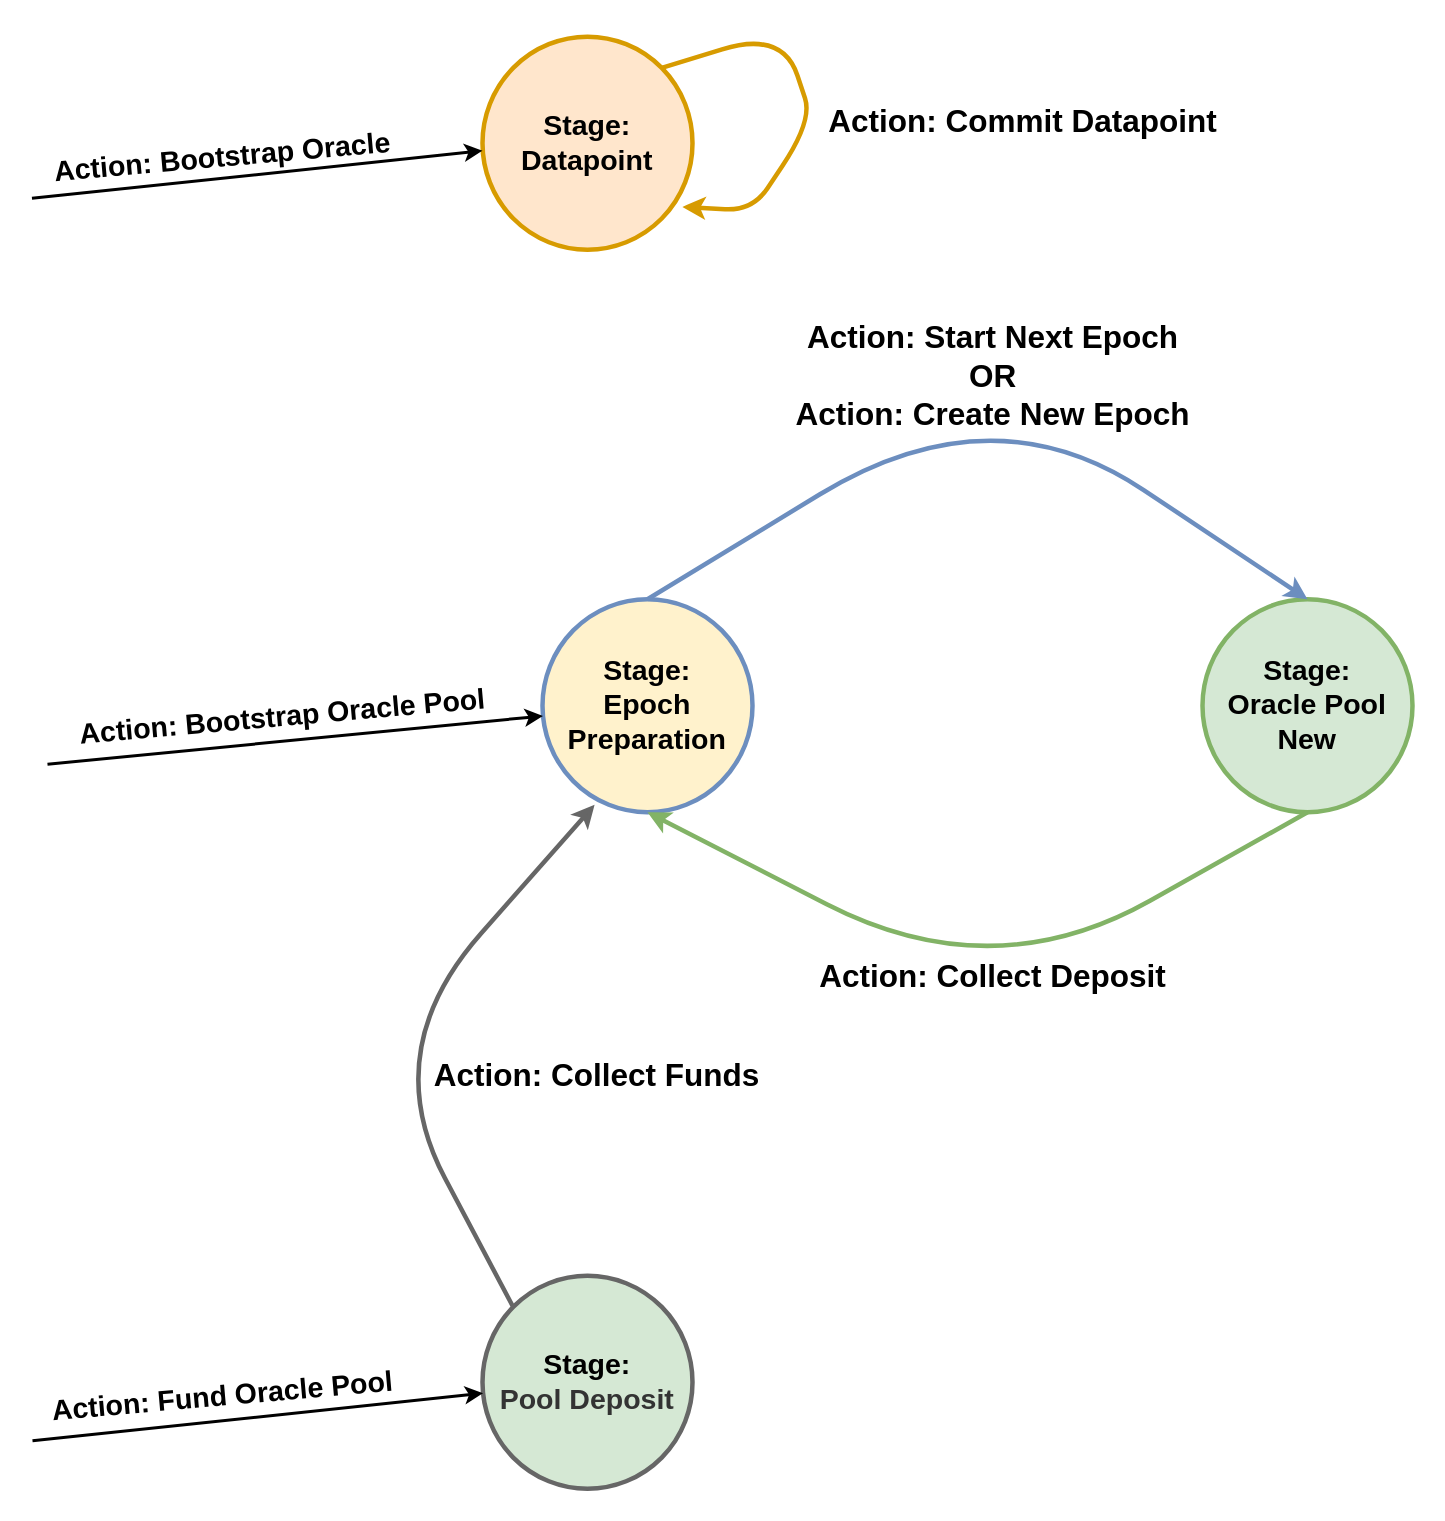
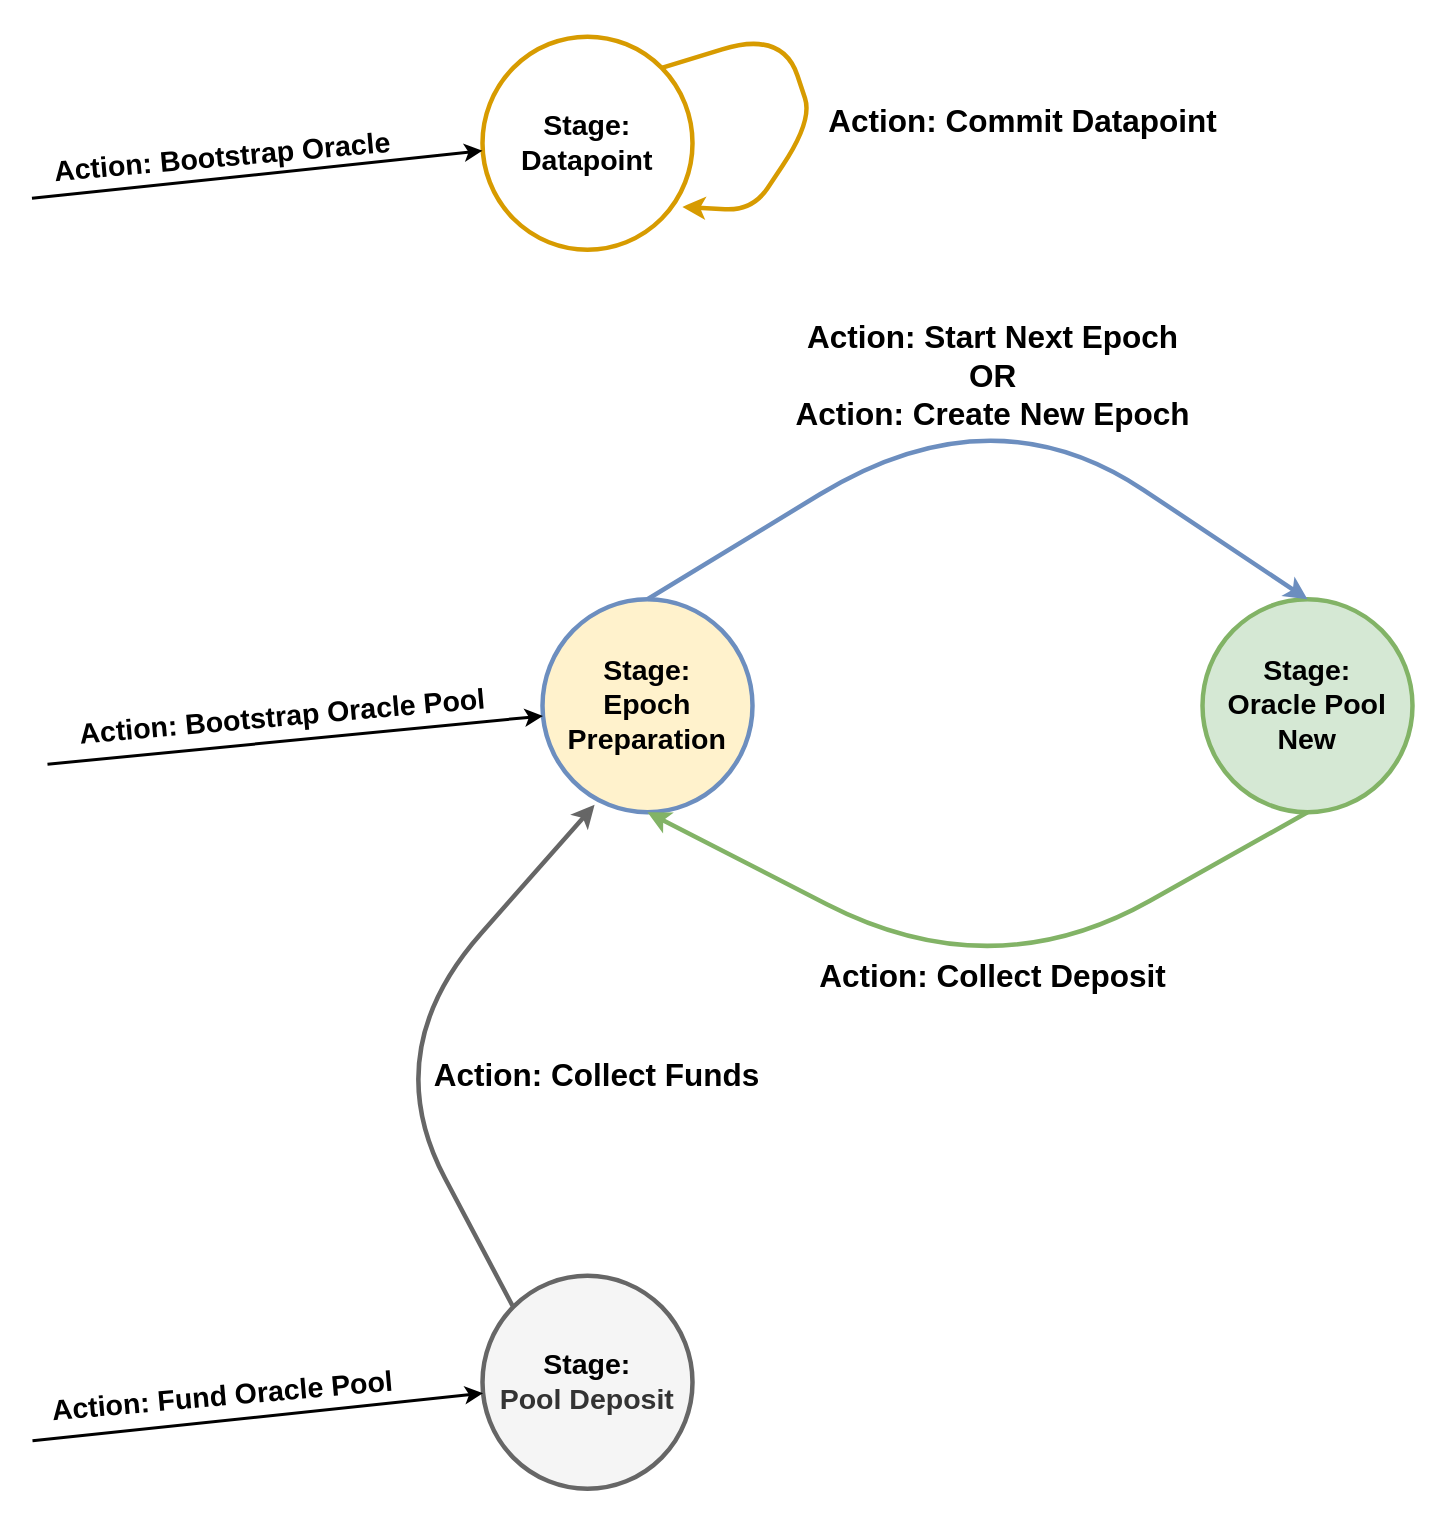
  <mxCell id="0" />
  <mxCell id="1" parent="0" />
  <mxCell id="2" value="&lt;span style=&quot;font-size: 19px&quot;&gt;&lt;b&gt;Stage:&lt;br&gt;Epoch Preparation&lt;/b&gt;&lt;/span&gt;" style="ellipse;whiteSpace=wrap;html=1;aspect=fixed;fillColor=#fff2cc;strokeColor=#6c8ebf;strokeWidth=3;" parent="1" vertex="1"><mxGeometry x="361" y="399" width="140" height="142" as="geometry" /></mxCell>
  <mxCell id="3" value="" style="endArrow=classic;html=1;strokeWidth=2;" parent="1" target="2" edge="1"><mxGeometry width="50" height="50" relative="1" as="geometry"><mxPoint x="31" y="509" as="sourcePoint" /><mxPoint x="-19" y="459" as="targetPoint" /></mxGeometry></mxCell>
  <mxCell id="4" value="&lt;font style=&quot;font-size: 19px&quot;&gt;&lt;b&gt;Action: Bootstrap Oracle Pool&lt;br&gt;&lt;/b&gt;&lt;/font&gt;" style="text;html=1;strokeColor=none;fillColor=none;align=center;verticalAlign=middle;whiteSpace=wrap;rounded=0;rotation=355;" parent="1" vertex="1"><mxGeometry x="47.9" y="466.82" width="280.02" height="22" as="geometry" /></mxCell>
  <mxCell id="5" value="&lt;span style=&quot;font-size: 19px&quot;&gt;&lt;b&gt;Stage:&lt;br&gt;Oracle Pool New&lt;/b&gt;&lt;/span&gt;" style="ellipse;whiteSpace=wrap;html=1;aspect=fixed;fillColor=#d5e8d4;strokeColor=#82b366;strokeWidth=3;" parent="1" vertex="1"><mxGeometry x="801" y="399" width="140" height="142" as="geometry" /></mxCell>
  <mxCell id="6" value="" style="endArrow=classic;html=1;strokeWidth=3;exitX=0.5;exitY=0;exitDx=0;exitDy=0;entryX=0.5;entryY=0;entryDx=0;entryDy=0;arcSize=400;fillColor=#dae8fc;strokeColor=#6c8ebf;" parent="1" source="2" target="5" edge="1"><mxGeometry width="50" height="50" relative="1" as="geometry"><mxPoint x="691" y="409" as="sourcePoint" /><mxPoint x="741" y="359" as="targetPoint" /><Array as="points"><mxPoint x="661" y="259" /></Array></mxGeometry></mxCell>
  <mxCell id="7" value="" style="endArrow=none;html=1;strokeWidth=3;exitX=0.5;exitY=1;exitDx=0;exitDy=0;entryX=0.5;entryY=1;entryDx=0;entryDy=0;arcSize=400;startArrow=classic;startFill=1;endFill=0;fillColor=#d5e8d4;strokeColor=#82b366;" parent="1" source="2" target="5" edge="1"><mxGeometry width="50" height="50" relative="1" as="geometry"><mxPoint x="441" y="679" as="sourcePoint" /><mxPoint x="881" y="679" as="targetPoint" /><Array as="points"><mxPoint x="661" y="659" /></Array></mxGeometry></mxCell>
- <mxCell id="8" value="&lt;b style=&quot;color: rgb(0 , 0 , 0) ; font-size: 19px&quot;&gt;Stage:&lt;br&gt;&lt;/b&gt;&lt;span style=&quot;font-size: 19px&quot;&gt;&lt;b&gt;Pool Deposit&lt;br&gt;&lt;/b&gt;&lt;/span&gt;" style="ellipse;whiteSpace=wrap;html=1;aspect=fixed;fillColor=#d5e8d4;strokeColor=#666666;strokeWidth=3;fontColor=#333333;" parent="1" vertex="1"><mxGeometry x="321" y="850" width="140" height="142" as="geometry" /></mxCell>
+ <mxCell id="8" value="&lt;b style=&quot;color: rgb(0 , 0 , 0) ; font-size: 19px&quot;&gt;Stage:&lt;br&gt;&lt;/b&gt;&lt;span style=&quot;font-size: 19px&quot;&gt;&lt;b&gt;Pool Deposit&lt;br&gt;&lt;/b&gt;&lt;/span&gt;" style="ellipse;whiteSpace=wrap;html=1;aspect=fixed;fillColor=#f5f5f5;strokeColor=#666666;strokeWidth=3;fontColor=#333333;" parent="1" vertex="1"><mxGeometry x="321" y="850" width="140" height="142" as="geometry" /></mxCell>
  <mxCell id="9" value="" style="endArrow=classic;html=1;strokeWidth=2;" parent="1" target="8" edge="1"><mxGeometry width="50" height="50" relative="1" as="geometry"><mxPoint x="21" y="960" as="sourcePoint" /><mxPoint x="-19" y="59" as="targetPoint" /></mxGeometry></mxCell>
  <mxCell id="10" value="&lt;font style=&quot;font-size: 19px;&quot;&gt;&lt;b style=&quot;font-size: 19px;&quot;&gt;Action: Fund Oracle Pool&lt;/b&gt;&lt;b style=&quot;font-size: 19px;&quot;&gt;&lt;br style=&quot;font-size: 19px;&quot;&gt;&lt;/b&gt;&lt;/font&gt;" style="text;html=1;strokeColor=none;fillColor=none;align=center;verticalAlign=middle;whiteSpace=wrap;rounded=0;rotation=355;fontSize=19;" parent="1" vertex="1"><mxGeometry x="33" y="920" width="230" height="22" as="geometry" /></mxCell>
  <mxCell id="11" value="" style="endArrow=classic;html=1;strokeWidth=3;entryX=0.248;entryY=0.965;entryDx=0;entryDy=0;arcSize=400;startArrow=none;startFill=0;endFill=1;fontSize=17;fillColor=#f5f5f5;strokeColor=#666666;entryPerimeter=0;" parent="1" target="2" edge="1"><mxGeometry width="50" height="50" relative="1" as="geometry"><mxPoint x="341" y="870" as="sourcePoint" /><mxPoint x="871" y="141" as="targetPoint" /><Array as="points"><mxPoint x="251" y="700" /></Array></mxGeometry></mxCell>
  <mxCell id="12" value="&lt;b&gt;&lt;font style=&quot;font-size: 21px&quot;&gt;Action: Collect Funds&lt;/font&gt;&lt;/b&gt;" style="edgeLabel;html=1;align=center;verticalAlign=middle;resizable=0;points=[];fontSize=17;" parent="11" vertex="1" connectable="0"><mxGeometry x="-0.12" y="19" relative="1" as="geometry"><mxPoint x="157.41" y="-3.67" as="offset" /></mxGeometry></mxCell>
- <mxCell id="13" value="&lt;b style=&quot;color: rgb(0 , 0 , 0) ; font-size: 19px&quot;&gt;Stage:&lt;br&gt;Datapoint&lt;/b&gt;&lt;span style=&quot;font-size: 19px&quot;&gt;&lt;b&gt;&lt;br&gt;&lt;/b&gt;&lt;/span&gt;" style="ellipse;whiteSpace=wrap;html=1;aspect=fixed;fillColor=#ffe6cc;strokeColor=#d79b00;strokeWidth=3;" parent="1" vertex="1"><mxGeometry x="321" y="23.97" width="140" height="142" as="geometry" /></mxCell>
+ <mxCell id="13" value="&lt;b style=&quot;color: rgb(0 , 0 , 0) ; font-size: 19px&quot;&gt;Stage:&lt;br&gt;Datapoint&lt;/b&gt;&lt;span style=&quot;font-size: 19px&quot;&gt;&lt;b&gt;&lt;br&gt;&lt;/b&gt;&lt;/span&gt;" style="ellipse;whiteSpace=wrap;html=1;aspect=fixed;fillColor=#ffffff;strokeColor=#d79b00;strokeWidth=3;" parent="1" vertex="1"><mxGeometry x="321" y="23.97" width="140" height="142" as="geometry" /></mxCell>
  <mxCell id="14" value="&lt;font style=&quot;font-size: 19px&quot;&gt;&lt;b style=&quot;font-size: 19px&quot;&gt;Action: Bootstrap Oracle&lt;/b&gt;&lt;b style=&quot;font-size: 19px&quot;&gt;&lt;br style=&quot;font-size: 19px&quot;&gt;&lt;/b&gt;&lt;/font&gt;" style="text;html=1;strokeColor=none;fillColor=none;align=center;verticalAlign=middle;whiteSpace=wrap;rounded=0;rotation=355;fontSize=19;" parent="1" vertex="1"><mxGeometry x="33" y="93.97" width="230" height="22" as="geometry" /></mxCell>
  <mxCell id="15" value="" style="endArrow=classic;html=1;strokeWidth=3;arcSize=400;startArrow=none;startFill=0;endFill=1;fontSize=17;fillColor=#ffe6cc;strokeColor=#d79b00;entryX=0.952;entryY=0.799;entryDx=0;entryDy=0;exitX=1;exitY=0;exitDx=0;exitDy=0;entryPerimeter=0;" parent="1" source="13" target="13" edge="1"><mxGeometry width="50" height="50" relative="1" as="geometry"><mxPoint x="401" y="20" as="sourcePoint" /><mxPoint x="401" y="160" as="targetPoint" /><Array as="points"><mxPoint x="521" y="20" /><mxPoint x="541" y="80" /><mxPoint x="501" y="140" /></Array></mxGeometry></mxCell>
  <mxCell id="16" value="&lt;b&gt;&lt;font style=&quot;font-size: 21px&quot;&gt;Action: Commit Datapoint&lt;/font&gt;&lt;/b&gt;" style="edgeLabel;html=1;align=center;verticalAlign=middle;resizable=0;points=[];fontSize=17;" parent="15" vertex="1" connectable="0"><mxGeometry x="-0.12" y="19" relative="1" as="geometry"><mxPoint x="131.49" y="34.56" as="offset" /></mxGeometry></mxCell>
  <mxCell id="17" value="" style="endArrow=classic;html=1;strokeWidth=2;" parent="1" edge="1"><mxGeometry width="50" height="50" relative="1" as="geometry"><mxPoint x="20.63" y="131.74" as="sourcePoint" /><mxPoint x="320.997" y="99.999" as="targetPoint" /></mxGeometry></mxCell>
  <mxCell id="18" value="&lt;b&gt;&lt;font style=&quot;font-size: 21px&quot;&gt;Action: Start Next Epoch&lt;br&gt;OR&lt;br&gt;Action: Create New Epoch&lt;br&gt;&lt;/font&gt;&lt;/b&gt;" style="edgeLabel;html=1;align=center;verticalAlign=middle;resizable=0;points=[];fontSize=17;" parent="1" vertex="1" connectable="0"><mxGeometry x="660.996" y="249.996" as="geometry" /></mxCell>
  <mxCell id="19" value="&lt;b&gt;&lt;font style=&quot;font-size: 21px&quot;&gt;Action: Collect Deposit&lt;/font&gt;&lt;/b&gt;" style="edgeLabel;html=1;align=center;verticalAlign=middle;resizable=0;points=[];fontSize=17;" parent="1" vertex="1" connectable="0"><mxGeometry x="660.996" y="649.996" as="geometry" /></mxCell>
